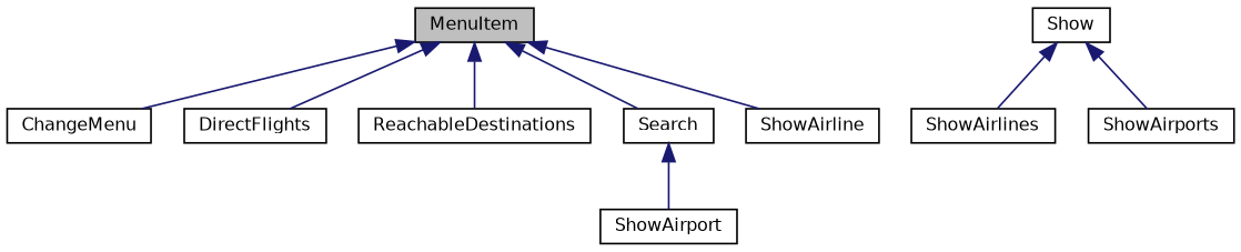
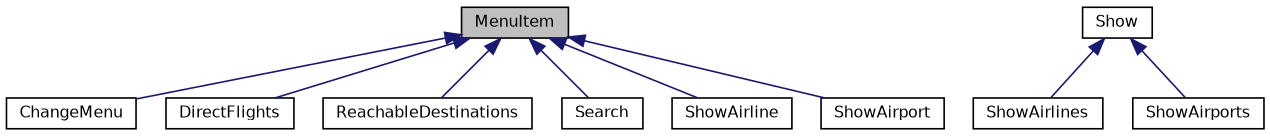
  digraph {
    node [color=black fillcolor=white fontname=Helvetica fontsize=10 shape=record style=filled]
    edge [color=midnightblue dir=back fontname=Helvetica fontsize=10 labelfontname=Helvetica labelfontsize=10 style=solid]
    n1 [fillcolor=grey75 fontcolor=black height=0.2 label=MenuItem width=0.4]
    n2 [height=0.2 label=ChangeMenu width=0.4]
    n3 [height=0.2 label=DirectFlights width=0.4]
    n4 [height=0.2 label=ReachableDestinations width=0.4]
    n5 [height=0.2 label=Search width=0.4]
    n6 [height=0.2 label=ShowAirline width=0.4]
    n7 [height=0.2 label=ShowAirport width=0.4]
    n8 [height=0.2 label=Show width=0.4]
    n9 [height=0.2 label=ShowAirlines width=0.4]
    n10 [height=0.2 label=ShowAirports width=0.4]
    n1 -> n2
    n1 -> n3
    n1 -> n4
    n1 -> n5
    n1 -> n6
-   n5 -> n7
+   n1 -> n7
    n8 -> n9
    n8 -> n10
  }
